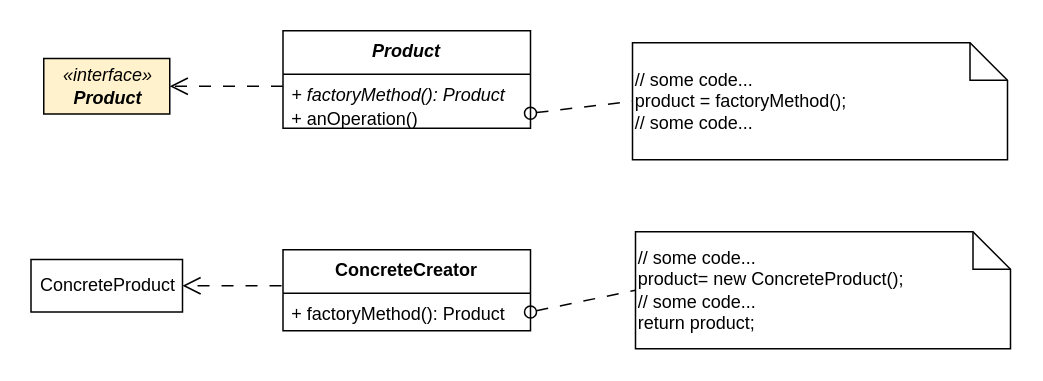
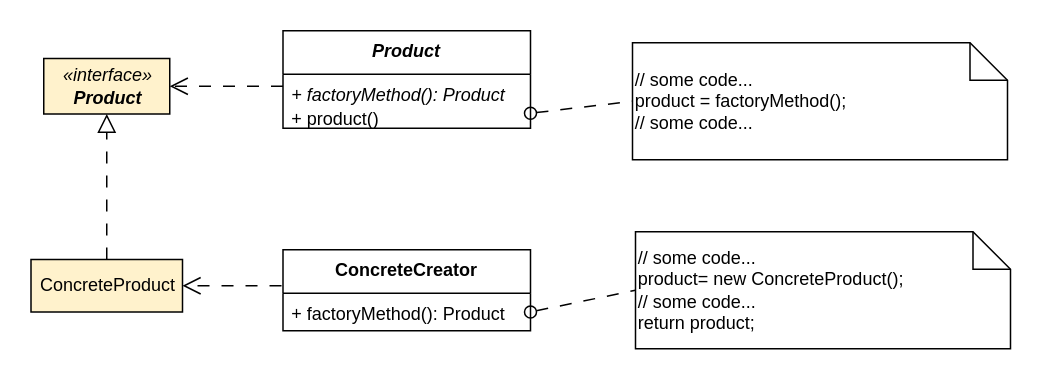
  <mxCell id="0" />
  <mxCell id="1" parent="0" />
- <mxCell id="2" value="ConcreteProduct" style="html=1;" parent="1" vertex="1"><mxGeometry x="20" y="172.5" width="101" height="35" as="geometry" /></mxCell>
+ <mxCell id="2" value="ConcreteProduct" style="html=1;fillColor=#fff2cc;" parent="1" vertex="1"><mxGeometry x="20" y="172.5" width="101" height="35" as="geometry" /></mxCell>
  <mxCell id="3" value="&lt;i&gt;«interface»&lt;br&gt;&lt;b&gt;Product&lt;/b&gt;&lt;/i&gt;" style="html=1;fillColor=#fff2cc;" parent="1" vertex="1"><mxGeometry x="28.5" y="38.5" width="84" height="37" as="geometry" /></mxCell>
  <mxCell id="4" value="" style="html=1;verticalAlign=bottom;labelBackgroundColor=none;startArrow=oval;startFill=0;startSize=8;endArrow=none;rounded=0;dashed=1;dashPattern=8 8;exitX=1;exitY=0.5;exitDx=0;exitDy=0;entryX=0;entryY=0.5;entryDx=0;entryDy=0;entryPerimeter=0;" parent="1" source="10" target="5" edge="1"><mxGeometry x="-0.055" y="19" relative="1" as="geometry"><mxPoint x="179.952" y="208.99" as="sourcePoint" /><mxPoint x="117" y="433" as="targetPoint" /><mxPoint x="-1" as="offset" /></mxGeometry></mxCell>
  <mxCell id="5" value="&lt;div style=&quot;border-color: var(--border-color);&quot;&gt;// some code...&lt;br style=&quot;border-color: var(--border-color);&quot;&gt;&lt;/div&gt;&lt;div style=&quot;border-color: var(--border-color);&quot;&gt;product = factoryMethod();&lt;br&gt;&lt;/div&gt;&lt;div style=&quot;border-color: var(--border-color);&quot;&gt;// some code...&lt;/div&gt;" style="shape=note2;boundedLbl=1;whiteSpace=wrap;html=1;size=25;verticalAlign=middle;align=left;labelPosition=center;verticalLabelPosition=middle;" parent="1" vertex="1"><mxGeometry x="421" y="28" width="250" height="78" as="geometry" /></mxCell>
+ <mxCell id="6" value="" style="endArrow=block;endSize=10;endFill=0;shadow=0;strokeWidth=1;rounded=0;edgeStyle=elbowEdgeStyle;elbow=vertical;entryX=0.5;entryY=1;entryDx=0;entryDy=0;dashed=1;dashPattern=8 8;labelBackgroundColor=none;fontColor=default;" parent="1" source="2" target="3" edge="1"><mxGeometry width="160" relative="1" as="geometry"><mxPoint x="-109.5" y="171" as="sourcePoint" /><mxPoint x="-109.5" y="75.5" as="targetPoint" /></mxGeometry></mxCell>
  <mxCell id="7" style="edgeStyle=orthogonalEdgeStyle;rounded=0;orthogonalLoop=1;jettySize=auto;html=1;dashed=1;dashPattern=8 8;endSize=10;endArrow=open;endFill=0;entryX=1;entryY=0.5;entryDx=0;entryDy=0;exitX=-0.006;exitY=-0.2;exitDx=0;exitDy=0;exitPerimeter=0;" parent="1" source="12" target="2" edge="1"><mxGeometry relative="1" as="geometry"><mxPoint x="522" y="400.5" as="sourcePoint" /><mxPoint x="647.5" y="375" as="targetPoint" /></mxGeometry></mxCell>
  <mxCell id="8" value="Product" style="swimlane;fontStyle=3;align=center;verticalAlign=top;childLayout=stackLayout;horizontal=1;startSize=29;horizontalStack=0;resizeParent=1;resizeParentMax=0;resizeLast=0;collapsible=1;marginBottom=0;" parent="1" vertex="1"><mxGeometry x="188" y="20" width="165" height="65" as="geometry" /></mxCell>
  <mxCell id="9" value="+ factoryMethod(): Product" style="text;strokeColor=none;fillColor=none;align=left;verticalAlign=top;spacingLeft=4;spacingRight=4;overflow=hidden;rotatable=0;points=[[0,0.5],[1,0.5]];portConstraint=eastwest;fontStyle=2" parent="8" vertex="1"><mxGeometry y="29" width="165" height="16" as="geometry" /></mxCell>
- <mxCell id="10" value="+ anOperation()" style="text;strokeColor=none;fillColor=none;align=left;verticalAlign=top;spacingLeft=4;spacingRight=4;overflow=hidden;rotatable=0;points=[[0,0.5],[1,0.5]];portConstraint=eastwest;" parent="8" vertex="1"><mxGeometry y="45" width="165" height="20" as="geometry" /></mxCell>
+ <mxCell id="10" value="+ product()" style="text;strokeColor=none;fillColor=none;align=left;verticalAlign=top;spacingLeft=4;spacingRight=4;overflow=hidden;rotatable=0;points=[[0,0.5],[1,0.5]];portConstraint=eastwest;" parent="8" vertex="1"><mxGeometry y="45" width="165" height="20" as="geometry" /></mxCell>
  <mxCell id="11" value="ConcreteCreator" style="swimlane;fontStyle=1;align=center;verticalAlign=top;childLayout=stackLayout;horizontal=1;startSize=29;horizontalStack=0;resizeParent=1;resizeParentMax=0;resizeLast=0;collapsible=1;marginBottom=0;" parent="1" vertex="1"><mxGeometry x="188" y="166" width="165" height="54" as="geometry" /></mxCell>
  <mxCell id="12" value="+ factoryMethod(): Product" style="text;strokeColor=none;fillColor=none;align=left;verticalAlign=top;spacingLeft=4;spacingRight=4;overflow=hidden;rotatable=0;points=[[0,0.5],[1,0.5]];portConstraint=eastwest;fontStyle=0" parent="11" vertex="1"><mxGeometry y="29" width="165" height="25" as="geometry" /></mxCell>
  <mxCell id="13" value="&lt;div style=&quot;border-color: var(--border-color);&quot;&gt;// some code...&lt;br style=&quot;border-color: var(--border-color);&quot;&gt;&lt;/div&gt;&lt;div style=&quot;border-color: var(--border-color);&quot;&gt;product= new ConcreteProduct&lt;span style=&quot;background-color: initial;&quot;&gt;();&lt;/span&gt;&lt;/div&gt;&lt;div style=&quot;border-color: var(--border-color);&quot;&gt;// some code...&lt;/div&gt;&lt;div style=&quot;border-color: var(--border-color);&quot;&gt;return product;&lt;/div&gt;" style="shape=note2;boundedLbl=1;whiteSpace=wrap;html=1;size=25;verticalAlign=middle;align=left;labelPosition=center;verticalLabelPosition=middle;" parent="1" vertex="1"><mxGeometry x="423" y="154" width="250" height="78" as="geometry" /></mxCell>
  <mxCell id="14" style="edgeStyle=orthogonalEdgeStyle;rounded=0;orthogonalLoop=1;jettySize=auto;html=1;dashed=1;dashPattern=8 8;endSize=10;endArrow=open;endFill=0;entryX=1;entryY=0.5;entryDx=0;entryDy=0;exitX=0;exitY=0.5;exitDx=0;exitDy=0;" parent="1" source="9" target="3" edge="1"><mxGeometry relative="1" as="geometry"><mxPoint x="197.01" y="200" as="sourcePoint" /><mxPoint x="131" y="200" as="targetPoint" /></mxGeometry></mxCell>
  <mxCell id="15" value="" style="html=1;verticalAlign=bottom;labelBackgroundColor=none;startArrow=oval;startFill=0;startSize=8;endArrow=none;rounded=0;dashed=1;dashPattern=8 8;exitX=1;exitY=0.5;exitDx=0;exitDy=0;entryX=0;entryY=0.5;entryDx=0;entryDy=0;entryPerimeter=0;" parent="1" source="12" target="13" edge="1"><mxGeometry x="-0.055" y="19" relative="1" as="geometry"><mxPoint x="363" y="85" as="sourcePoint" /><mxPoint x="431" y="77" as="targetPoint" /><mxPoint x="-1" as="offset" /></mxGeometry></mxCell>
